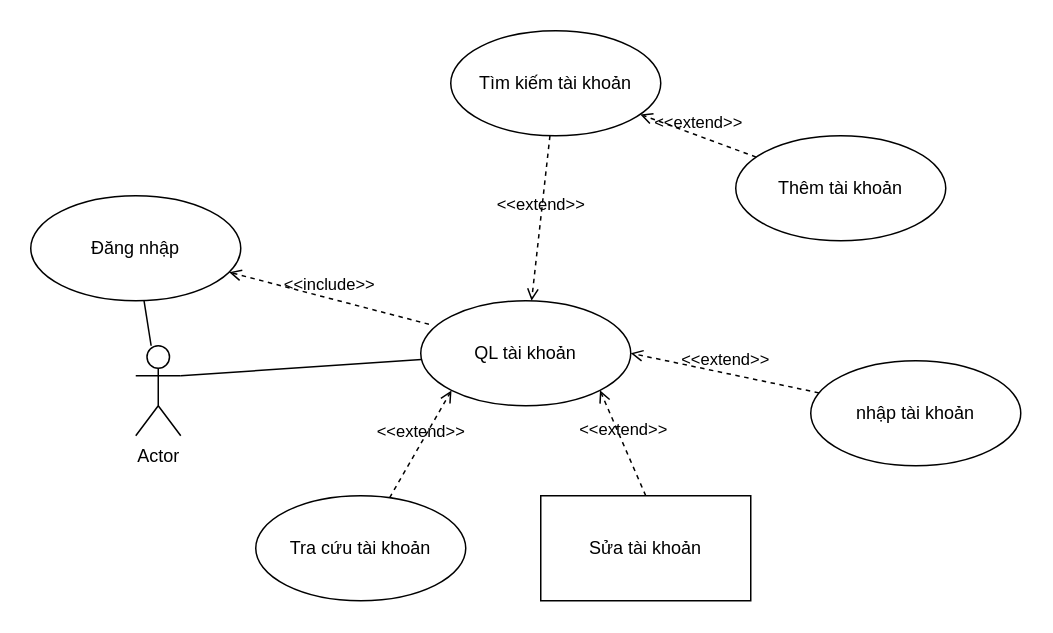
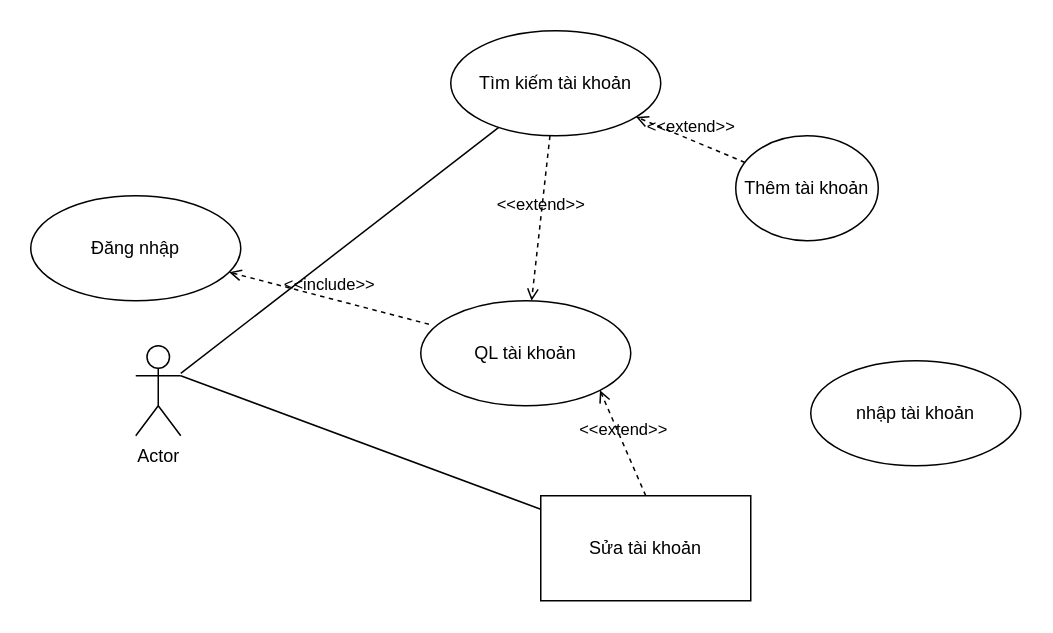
  <mxCell id="0" />
  <mxCell id="1" parent="0" />
  <mxCell id="2" value="Actor" style="shape=umlActor;verticalLabelPosition=bottom;verticalAlign=top;html=1;" parent="1" vertex="1"><mxGeometry x="90" y="230" width="30" height="60" as="geometry" /></mxCell>
  <mxCell id="3" value="QL tài khoản" style="ellipse;whiteSpace=wrap;html=1;" parent="1" vertex="1"><mxGeometry x="280" y="200" width="140" height="70" as="geometry" /></mxCell>
  <mxCell id="4" value="Đăng nhập" style="ellipse;whiteSpace=wrap;html=1;" parent="1" vertex="1"><mxGeometry x="20" y="130" width="140" height="70" as="geometry" /></mxCell>
- <mxCell id="5" value="" style="endArrow=none;html=1;rounded=0;exitX=1;exitY=0.333;exitDx=0;exitDy=0;exitPerimeter=0;" parent="1" source="2" target="3" edge="1"><mxGeometry width="50" height="50" relative="1" as="geometry"><mxPoint x="80" y="180" as="sourcePoint" /><mxPoint x="130" y="130" as="targetPoint" /></mxGeometry></mxCell>
- <mxCell id="6" value="" style="endArrow=none;html=1;rounded=0;" parent="1" source="2" target="4" edge="1"><mxGeometry width="50" height="50" relative="1" as="geometry"><mxPoint x="80" y="180" as="sourcePoint" /><mxPoint x="130" y="130" as="targetPoint" /></mxGeometry></mxCell>
+ <mxCell id="5" value="" style="endArrow=none;html=1;rounded=0;exitX=1;exitY=0.333;exitDx=0;exitDy=0;exitPerimeter=0;" parent="1" source="2" target="10" edge="1"><mxGeometry width="50" height="50" relative="1" as="geometry"><mxPoint x="80" y="180" as="sourcePoint" /><mxPoint x="130" y="130" as="targetPoint" /></mxGeometry></mxCell>
+ <mxCell id="6" value="" style="endArrow=none;html=1;rounded=0;" parent="1" source="2" target="7" edge="1"><mxGeometry width="50" height="50" relative="1" as="geometry"><mxPoint x="80" y="180" as="sourcePoint" /><mxPoint x="130" y="130" as="targetPoint" /></mxGeometry></mxCell>
  <mxCell id="7" value="Tìm kiếm tài khoản" style="ellipse;whiteSpace=wrap;html=1;" parent="1" vertex="1"><mxGeometry x="300" y="20" width="140" height="70" as="geometry" /></mxCell>
- <mxCell id="8" value="Thêm tài khoản" style="ellipse;whiteSpace=wrap;html=1;" parent="1" vertex="1"><mxGeometry x="490" y="90" width="140" height="70" as="geometry" /></mxCell>
+ <mxCell id="8" value="Thêm tài khoản" style="ellipse;whiteSpace=wrap;html=1;" parent="1" vertex="1"><mxGeometry x="490" y="90" width="95" height="70" as="geometry" /></mxCell>
  <mxCell id="9" value="nhập tài khoản" style="ellipse;whiteSpace=wrap;html=1;" parent="1" vertex="1"><mxGeometry x="540" y="240" width="140" height="70" as="geometry" /></mxCell>
  <mxCell id="10" value="Sửa tài khoản" style="whiteSpace=wrap;html=1;rounded=0;" parent="1" vertex="1"><mxGeometry x="360" y="330" width="140" height="70" as="geometry" /></mxCell>
- <mxCell id="11" value="Tra cứu tài khoản" style="ellipse;whiteSpace=wrap;html=1;" parent="1" vertex="1"><mxGeometry x="170" y="330" width="140" height="70" as="geometry" /></mxCell>
  <mxCell id="12" value="&amp;lt;&amp;lt;extend&amp;gt;&amp;gt;" style="html=1;verticalAlign=bottom;labelBackgroundColor=none;endArrow=open;endFill=0;dashed=1;rounded=0;" parent="1" source="7" target="3" edge="1"><mxGeometry width="160" relative="1" as="geometry"><mxPoint x="350" y="220" as="sourcePoint" /><mxPoint x="510" y="220" as="targetPoint" /></mxGeometry></mxCell>
  <mxCell id="13" value="&amp;lt;&amp;lt;extend&amp;gt;&amp;gt;" style="html=1;verticalAlign=bottom;labelBackgroundColor=none;endArrow=open;endFill=0;dashed=1;rounded=0;" parent="1" source="8" target="7" edge="1"><mxGeometry width="160" relative="1" as="geometry"><mxPoint x="376.144" y="99.947" as="sourcePoint" /><mxPoint x="363.883" y="210.054" as="targetPoint" /></mxGeometry></mxCell>
- <mxCell id="14" value="&amp;lt;&amp;lt;extend&amp;gt;&amp;gt;" style="html=1;verticalAlign=bottom;labelBackgroundColor=none;endArrow=open;endFill=0;dashed=1;rounded=0;entryX=1;entryY=0.5;entryDx=0;entryDy=0;" parent="1" source="9" target="3" edge="1"><mxGeometry width="160" relative="1" as="geometry"><mxPoint x="386.144" y="109.947" as="sourcePoint" /><mxPoint x="373.883" y="220.054" as="targetPoint" /></mxGeometry></mxCell>
  <mxCell id="15" value="&amp;lt;&amp;lt;extend&amp;gt;&amp;gt;" style="html=1;verticalAlign=bottom;labelBackgroundColor=none;endArrow=open;endFill=0;dashed=1;rounded=0;entryX=1;entryY=1;entryDx=0;entryDy=0;exitX=0.5;exitY=0;exitDx=0;exitDy=0;" parent="1" source="10" target="3" edge="1"><mxGeometry width="160" relative="1" as="geometry"><mxPoint x="396.144" y="119.947" as="sourcePoint" /><mxPoint x="383.883" y="230.054" as="targetPoint" /></mxGeometry></mxCell>
- <mxCell id="16" value="&amp;lt;&amp;lt;extend&amp;gt;&amp;gt;" style="html=1;verticalAlign=bottom;labelBackgroundColor=none;endArrow=open;endFill=0;dashed=1;rounded=0;entryX=0;entryY=1;entryDx=0;entryDy=0;" parent="1" source="11" target="3" edge="1"><mxGeometry width="160" relative="1" as="geometry"><mxPoint x="406.144" y="129.947" as="sourcePoint" /><mxPoint x="393.883" y="240.054" as="targetPoint" /></mxGeometry></mxCell>
  <mxCell id="17" value="&amp;lt;&amp;lt;include&amp;gt;&amp;gt;" style="html=1;verticalAlign=bottom;labelBackgroundColor=none;endArrow=open;endFill=0;dashed=1;rounded=0;exitX=0.039;exitY=0.224;exitDx=0;exitDy=0;exitPerimeter=0;" parent="1" source="3" target="4" edge="1"><mxGeometry width="160" relative="1" as="geometry"><mxPoint x="350" y="220" as="sourcePoint" /><mxPoint x="510" y="220" as="targetPoint" /></mxGeometry></mxCell>
